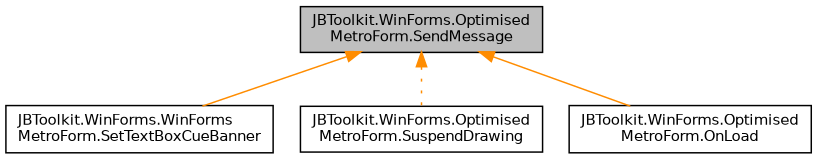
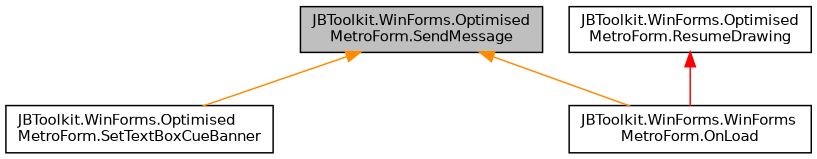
  digraph {
    rankdir=TB
    node [color=black fillcolor=white fontname=Helvetica fontsize=10 shape=record style=filled]
    edge [color=darkorange dir=back fontname=Helvetica fontsize=10 labelfontname=Helvetica labelfontsize=10 style=solid]
    n1 [fillcolor=grey75 fontcolor=black height=0.2 label="JBToolkit.WinForms.Optimised\lMetroForm.SendMessage" width=0.4]
-   n2 [height=0.2 label="JBToolkit.WinForms.WinForms\lMetroForm.SetTextBoxCueBanner" width=0.4]
-   n3 [height=0.2 label="JBToolkit.WinForms.Optimised\lMetroForm.SuspendDrawing" width=0.4]
-   n4 [height=0.2 label="JBToolkit.WinForms.Optimised\lMetroForm.OnLoad" width=0.4]
+   n2 [height=0.2 label="JBToolkit.WinForms.Optimised\lMetroForm.SetTextBoxCueBanner" width=0.4]
+   n4 [height=0.2 label="JBToolkit.WinForms.WinForms\lMetroForm.OnLoad" width=0.4]
+   n5 [height=0.2 label="JBToolkit.WinForms.Optimised\lMetroForm.ResumeDrawing" width=0.4]
    n1 -> n2
-   n1 -> n3 [style=dotted]
    n1 -> n4
+   n5 -> n4 [color=red]
  }
